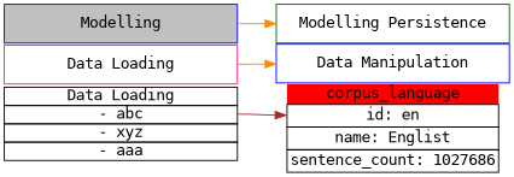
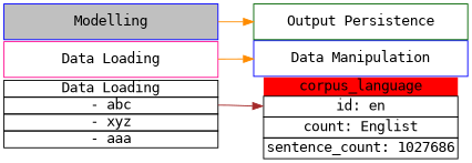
  digraph {
    fixedwidth=true
    fontname="DejaVu Sans Mono"
    nodesep=0
    rankdir=LR
    node [fontname="DejaVu Sans Mono" margin=0 shape=box]
    edge [fontname="DejaVu Sans Mono"]
    n1 [color=deeppink label="Data Loading" width=3]
    n2 [label=<<table border="0" cellspacing="0" cellpadding="0" cellborder="1"> 							<tr><td width="216">Data Loading</td></tr> 							<tr><td port="a">- abc</td></tr> 							<tr><td>- xyz</td></tr> 							<tr><td>- aaa</td></tr> 							</table>> shape=none width=3]
    n3 [color=blue label="Data Manipulation" width=3]
-   n4 [label=<<table border="0" cellspacing="0"> 							<tr><td border="0" bgcolor="red">corpus_language</td></tr> 							<tr><td border="1" port="b">id: en</td></tr> 							<tr><td border="1">name: Englist</td></tr> 							<tr><td border="1">sentence_count: 1027686</td></tr> 							</table>> shape=none width=3]
+   n4 [label=<<table border="0" cellspacing="0"> 							<tr><td border="0" bgcolor="red">corpus_language</td></tr> 							<tr><td border="1" port="b">id: en</td></tr> 							<tr><td border="1">count: Englist</td></tr> 							<tr><td border="1">sentence_count: 1027686</td></tr> 							</table>> shape=none width=3]
    n5 [color=blue fillcolor=grey label=Modelling style=filled width=3]
-   n6 [color=darkgreen label="Modelling Persistence" width=3]
+   n6 [color=darkgreen label="Output Persistence" width=3]
    subgraph sub_1 {
      rank=same
      n1
      n2
    }
    subgraph sub_2 {
      rank=same
      n3
      n4
    }
    subgraph cluster_3 {
    }
    subgraph cluster_4 {
    }
    n1 -> n2 [style=invis]
    n1 -> n3 [color=darkorange]
    n2 -> n4 [color=brown headport=b tailport=a]
    n3 -> n4 [style=invis]
    n5 -> n6 [color=darkorange]
  }
